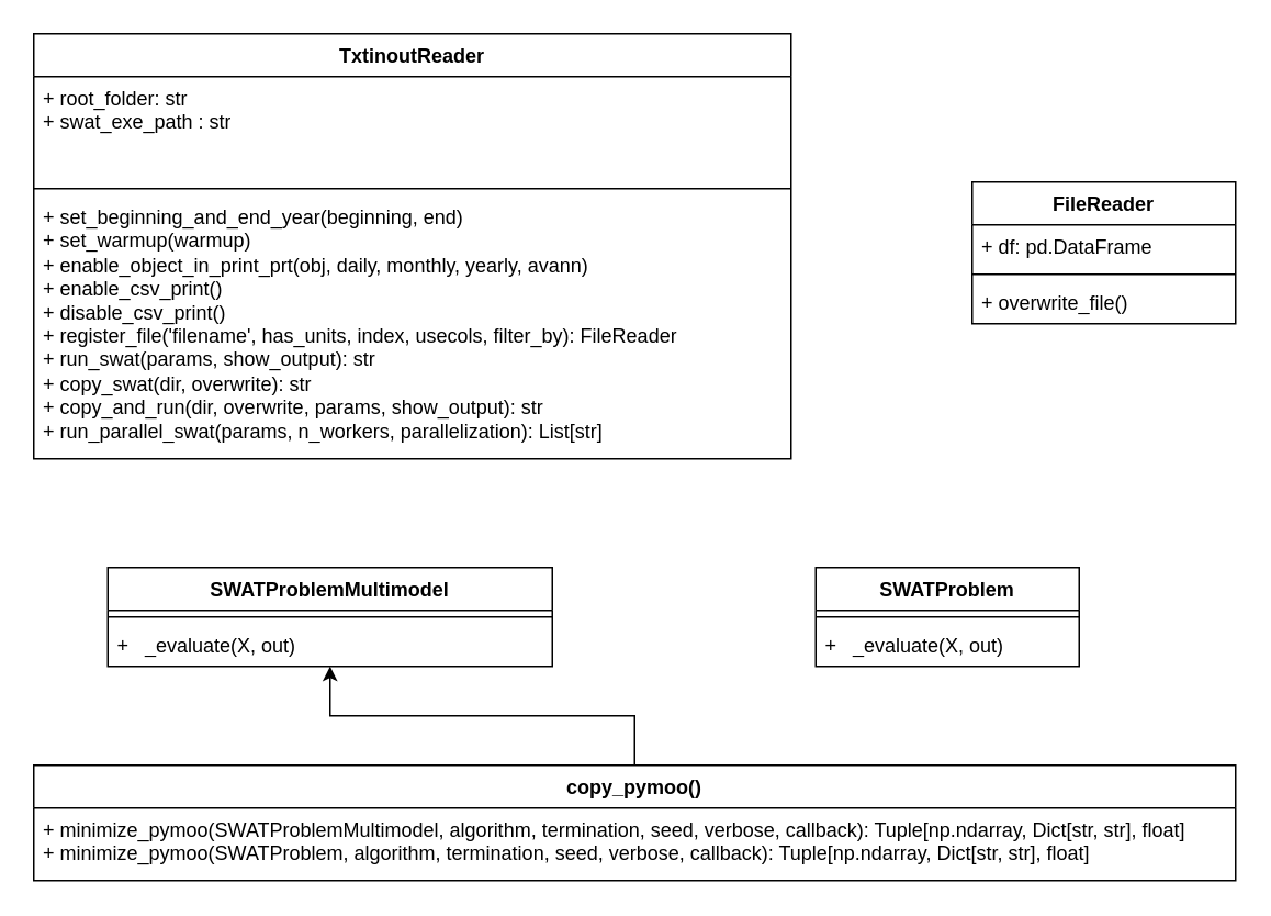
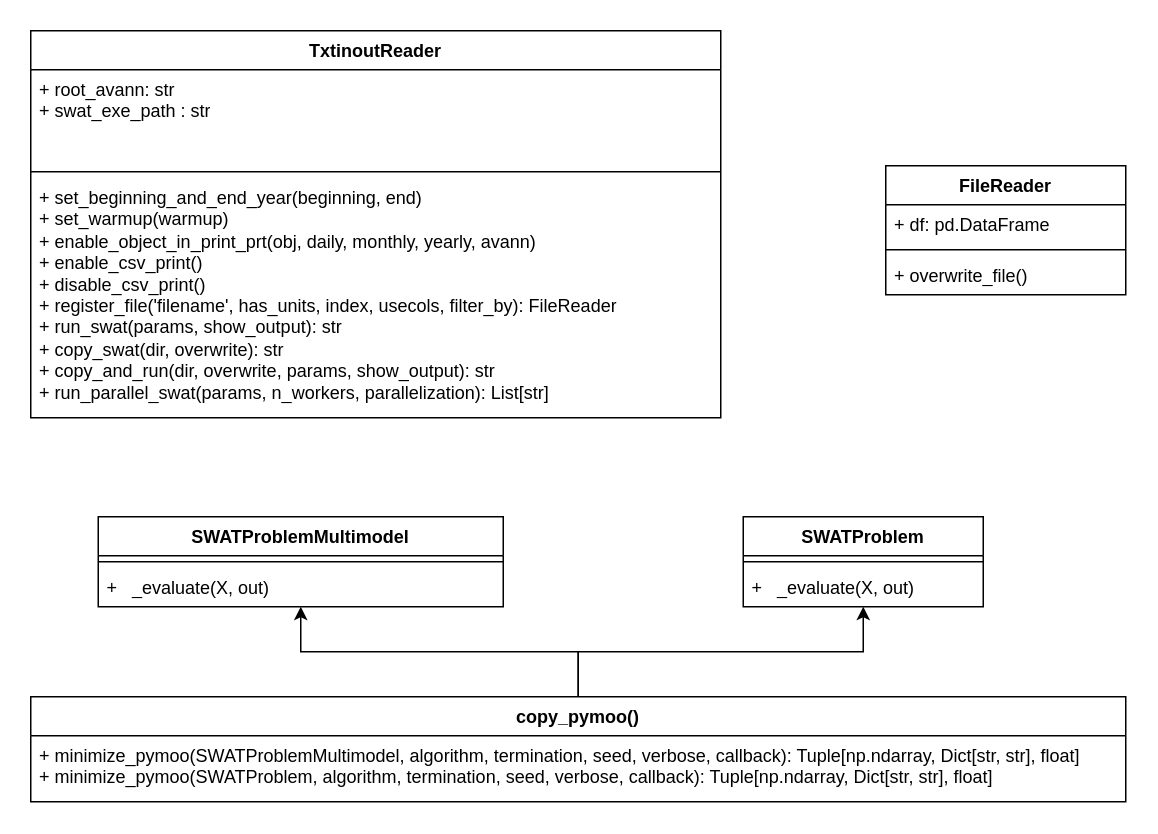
  <mxCell id="0" />
  <mxCell id="1" parent="0" />
  <mxCell id="2" value="TxtinoutReader&lt;div style=&quot;display:none&quot; id=&quot;SDCloudData&quot;&gt;&lt;br&gt;&lt;/div&gt;" style="swimlane;fontStyle=1;align=center;verticalAlign=top;childLayout=stackLayout;horizontal=1;startSize=26;horizontalStack=0;resizeParent=1;resizeParentMax=0;resizeLast=0;collapsible=1;marginBottom=0;whiteSpace=wrap;html=1;" vertex="1" parent="1"><mxGeometry x="20" y="20" width="460" height="258" as="geometry" /></mxCell>
- <mxCell id="3" value="&lt;div&gt;+ root_folder: str&lt;/div&gt;&lt;div&gt;+ swat_exe_path : str&lt;/div&gt;&lt;div&gt;&lt;br&gt;&lt;/div&gt;" style="text;strokeColor=none;fillColor=none;align=left;verticalAlign=top;spacingLeft=4;spacingRight=4;overflow=hidden;rotatable=0;points=[[0,0.5],[1,0.5]];portConstraint=eastwest;whiteSpace=wrap;html=1;" vertex="1" parent="2"><mxGeometry y="26" width="460" height="64" as="geometry" /></mxCell>
+ <mxCell id="3" value="&lt;div&gt;+ root_avann: str&lt;/div&gt;&lt;div&gt;+ swat_exe_path : str&lt;/div&gt;&lt;div&gt;&lt;br&gt;&lt;/div&gt;" style="text;strokeColor=none;fillColor=none;align=left;verticalAlign=top;spacingLeft=4;spacingRight=4;overflow=hidden;rotatable=0;points=[[0,0.5],[1,0.5]];portConstraint=eastwest;whiteSpace=wrap;html=1;" vertex="1" parent="2"><mxGeometry y="26" width="460" height="64" as="geometry" /></mxCell>
  <mxCell id="4" value="" style="line;strokeWidth=1;fillColor=none;align=left;verticalAlign=middle;spacingTop=-1;spacingLeft=3;spacingRight=3;rotatable=0;labelPosition=right;points=[];portConstraint=eastwest;strokeColor=inherit;" vertex="1" parent="2"><mxGeometry y="90" width="460" height="8" as="geometry" /></mxCell>
  <mxCell id="5" value="+ set_beginning_and_end_year(beginning, end)&lt;br&gt;+ set_warmup(warmup)&lt;br&gt;+ enable_object_in_print_prt(obj, daily, monthly, yearly, avann)&lt;br&gt;+ enable_csv_print()&lt;br&gt;+ disable_csv_print()&lt;br&gt;+ register_file('filename', has_units, index, usecols, filter_by): FileReader&lt;br&gt;+ run_swat(params, show_output): str&lt;br&gt;+ copy_swat(dir, overwrite): str&lt;br&gt;+ copy_and_run(dir, overwrite, params, show_output): str&lt;br&gt;+ run_parallel_swat(params, n_workers, parallelization): List[str]&lt;br&gt;&lt;div style=&quot;display:none&quot; id=&quot;SDCloudData&quot;&gt;&lt;br&gt;&lt;/div&gt;" style="text;strokeColor=none;fillColor=none;align=left;verticalAlign=top;spacingLeft=4;spacingRight=4;overflow=hidden;rotatable=0;points=[[0,0.5],[1,0.5]];portConstraint=eastwest;whiteSpace=wrap;html=1;" vertex="1" parent="2"><mxGeometry y="98" width="460" height="160" as="geometry" /></mxCell>
  <mxCell id="6" value="FileReader&lt;div style=&quot;display:none&quot; id=&quot;SDCloudData&quot;&gt;&lt;br&gt;&lt;/div&gt;" style="swimlane;fontStyle=1;align=center;verticalAlign=top;childLayout=stackLayout;horizontal=1;startSize=26;horizontalStack=0;resizeParent=1;resizeParentMax=0;resizeLast=0;collapsible=1;marginBottom=0;whiteSpace=wrap;html=1;" vertex="1" parent="1"><mxGeometry x="590" y="110" width="160" height="86" as="geometry" /></mxCell>
  <mxCell id="7" value="+ df: pd.DataFrame" style="text;strokeColor=none;fillColor=none;align=left;verticalAlign=top;spacingLeft=4;spacingRight=4;overflow=hidden;rotatable=0;points=[[0,0.5],[1,0.5]];portConstraint=eastwest;whiteSpace=wrap;html=1;" vertex="1" parent="6"><mxGeometry y="26" width="160" height="26" as="geometry" /></mxCell>
  <mxCell id="8" value="" style="line;strokeWidth=1;fillColor=none;align=left;verticalAlign=middle;spacingTop=-1;spacingLeft=3;spacingRight=3;rotatable=0;labelPosition=right;points=[];portConstraint=eastwest;strokeColor=inherit;" vertex="1" parent="6"><mxGeometry y="52" width="160" height="8" as="geometry" /></mxCell>
  <mxCell id="9" value="+ overwrite_file()&lt;div style=&quot;display:none&quot; id=&quot;SDCloudData&quot;&gt;&lt;br&gt;&lt;/div&gt;" style="text;strokeColor=none;fillColor=none;align=left;verticalAlign=top;spacingLeft=4;spacingRight=4;overflow=hidden;rotatable=0;points=[[0,0.5],[1,0.5]];portConstraint=eastwest;whiteSpace=wrap;html=1;" vertex="1" parent="6"><mxGeometry y="60" width="160" height="26" as="geometry" /></mxCell>
+ <mxCell id="10" style="edgeStyle=orthogonalEdgeStyle;rounded=0;orthogonalLoop=1;jettySize=auto;html=1;exitX=0.5;exitY=0;exitDx=0;exitDy=0;entryX=0.5;entryY=1;entryDx=0;entryDy=0;" edge="1" parent="1" source="12" target="17"><mxGeometry relative="1" as="geometry" /></mxCell>
  <mxCell id="11" style="edgeStyle=orthogonalEdgeStyle;rounded=0;orthogonalLoop=1;jettySize=auto;html=1;exitX=0.5;exitY=0;exitDx=0;exitDy=0;entryX=0.5;entryY=1;entryDx=0;entryDy=0;" edge="1" parent="1" source="12" target="14"><mxGeometry relative="1" as="geometry" /></mxCell>
  <mxCell id="12" value="copy_pymoo()&lt;div style=&quot;display:none&quot; id=&quot;SDCloudData&quot;&gt;&lt;br&gt;&lt;/div&gt;" style="swimlane;fontStyle=1;align=center;verticalAlign=top;childLayout=stackLayout;horizontal=1;startSize=26;horizontalStack=0;resizeParent=1;resizeParentMax=0;resizeLast=0;collapsible=1;marginBottom=0;whiteSpace=wrap;html=1;" vertex="1" parent="1"><mxGeometry x="20" y="464" width="730" height="70" as="geometry" /></mxCell>
  <mxCell id="13" value="+ minimize_pymoo(SWATProblemMultimodel, algorithm, termination, seed, verbose, callback): Tuple[np.ndarray, Dict[str, str], float]&lt;br&gt;+ minimize_pymoo(SWATProblem, algorithm, termination, seed, verbose, callback): Tuple[np.ndarray, Dict[str, str], float]&lt;br&gt;&lt;div style=&quot;display:none&quot; id=&quot;SDCloudData&quot;&gt;&lt;br&gt;&lt;/div&gt;" style="text;strokeColor=none;fillColor=none;align=left;verticalAlign=top;spacingLeft=4;spacingRight=4;overflow=hidden;rotatable=0;points=[[0,0.5],[1,0.5]];portConstraint=eastwest;whiteSpace=wrap;html=1;" vertex="1" parent="12"><mxGeometry y="26" width="730" height="44" as="geometry" /></mxCell>
  <mxCell id="14" value="SWATProblemMultimodel&lt;div style=&quot;display:none&quot; id=&quot;SDCloudData&quot;&gt;&lt;br&gt;&lt;/div&gt;" style="swimlane;fontStyle=1;align=center;verticalAlign=top;childLayout=stackLayout;horizontal=1;startSize=26;horizontalStack=0;resizeParent=1;resizeParentMax=0;resizeLast=0;collapsible=1;marginBottom=0;whiteSpace=wrap;html=1;" vertex="1" parent="1"><mxGeometry x="65" y="344" width="270" height="60" as="geometry" /></mxCell>
  <mxCell id="15" value="" style="line;strokeWidth=1;fillColor=none;align=left;verticalAlign=middle;spacingTop=-1;spacingLeft=3;spacingRight=3;rotatable=0;labelPosition=right;points=[];portConstraint=eastwest;strokeColor=inherit;" vertex="1" parent="14"><mxGeometry y="26" width="270" height="8" as="geometry" /></mxCell>
  <mxCell id="16" value="+&amp;nbsp;&amp;nbsp; _evaluate(X, out)" style="text;strokeColor=none;fillColor=none;align=left;verticalAlign=top;spacingLeft=4;spacingRight=4;overflow=hidden;rotatable=0;points=[[0,0.5],[1,0.5]];portConstraint=eastwest;whiteSpace=wrap;html=1;" vertex="1" parent="14"><mxGeometry y="34" width="270" height="26" as="geometry" /></mxCell>
  <mxCell id="17" value="SWATProblem&lt;div style=&quot;display:none&quot; id=&quot;SDCloudData&quot;&gt;&lt;br&gt;&lt;/div&gt;" style="swimlane;fontStyle=1;align=center;verticalAlign=top;childLayout=stackLayout;horizontal=1;startSize=26;horizontalStack=0;resizeParent=1;resizeParentMax=0;resizeLast=0;collapsible=1;marginBottom=0;whiteSpace=wrap;html=1;" vertex="1" parent="1"><mxGeometry x="495" y="344" width="160" height="60" as="geometry" /></mxCell>
  <mxCell id="18" value="" style="line;strokeWidth=1;fillColor=none;align=left;verticalAlign=middle;spacingTop=-1;spacingLeft=3;spacingRight=3;rotatable=0;labelPosition=right;points=[];portConstraint=eastwest;strokeColor=inherit;" vertex="1" parent="17"><mxGeometry y="26" width="160" height="8" as="geometry" /></mxCell>
  <mxCell id="19" value="+&amp;nbsp;&amp;nbsp; _evaluate(X, out)" style="text;strokeColor=none;fillColor=none;align=left;verticalAlign=top;spacingLeft=4;spacingRight=4;overflow=hidden;rotatable=0;points=[[0,0.5],[1,0.5]];portConstraint=eastwest;whiteSpace=wrap;html=1;" vertex="1" parent="17"><mxGeometry y="34" width="160" height="26" as="geometry" /></mxCell>
